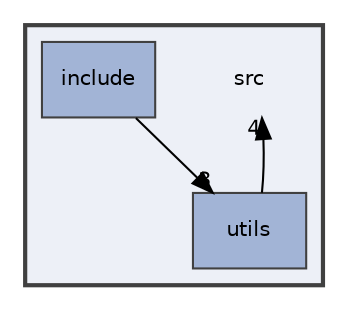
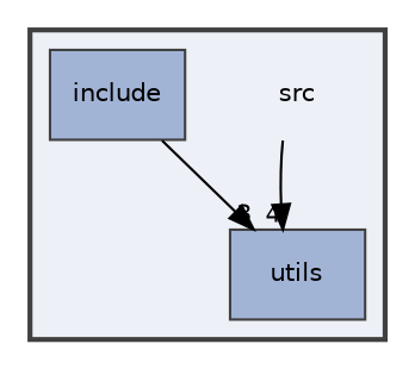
  digraph {
    compound=true
    node [fontname=Helvetica fontsize=10 shape=box color=grey25 fillcolor="#a2b4d6" style="filled,"]
    edge [fontname=Helvetica fontsize=10 labeldistance=1.5 labelfontname=Helvetica labelfontsize=10]
    n1 [label=src shape=plaintext color="" fillcolor="" style=""]
    n2 [label=include]
    n3 [label=utils]
    subgraph cluster_1 {
      bgcolor="#edf0f7"
      fontname=Helvetica
      fontsize=10
      pencolor=grey25
      style="filled,bold,"
      n1
      n2
      n3
    }
-   n3 -> n1 [headlabel=4]
+   n1 -> n3 [headlabel=4]
    n2 -> n3 [headlabel=3]
  }
